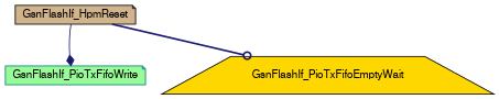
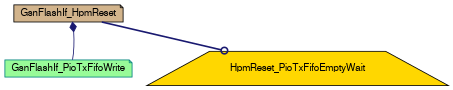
  digraph {
    rankdir=TB
    node [color=black fontname=FreeSans fontsize=12 shape=note style=filled]
    edge [color=midnightblue fontname=FreeSans fontsize=12 labelfontname=FreeSans labelfontsize=12]
    n1 [fillcolor=tan fontcolor=black height=0.2 label=GsnFlashIf_HpmReset width=0.4]
    n2 [color=teal fillcolor=palegreen height=0.2 label=GsnFlashIf_PioTxFifoWrite width=0.4]
-   n3 [fillcolor=gold height=0.2 label=GsnFlashIf_PioTxFifoEmptyWait shape=trapezium width=0.4]
-   n1 -> n2 [arrowhead=diamond style=solid]
+   n3 [fillcolor=gold height=0.2 label=HpmReset_PioTxFifoEmptyWait shape=trapezium width=0.4]
+   n2 -> n1 [arrowhead=diamond style=solid]
    n1 -> n3 [arrowhead=odot style=bold]
  }
